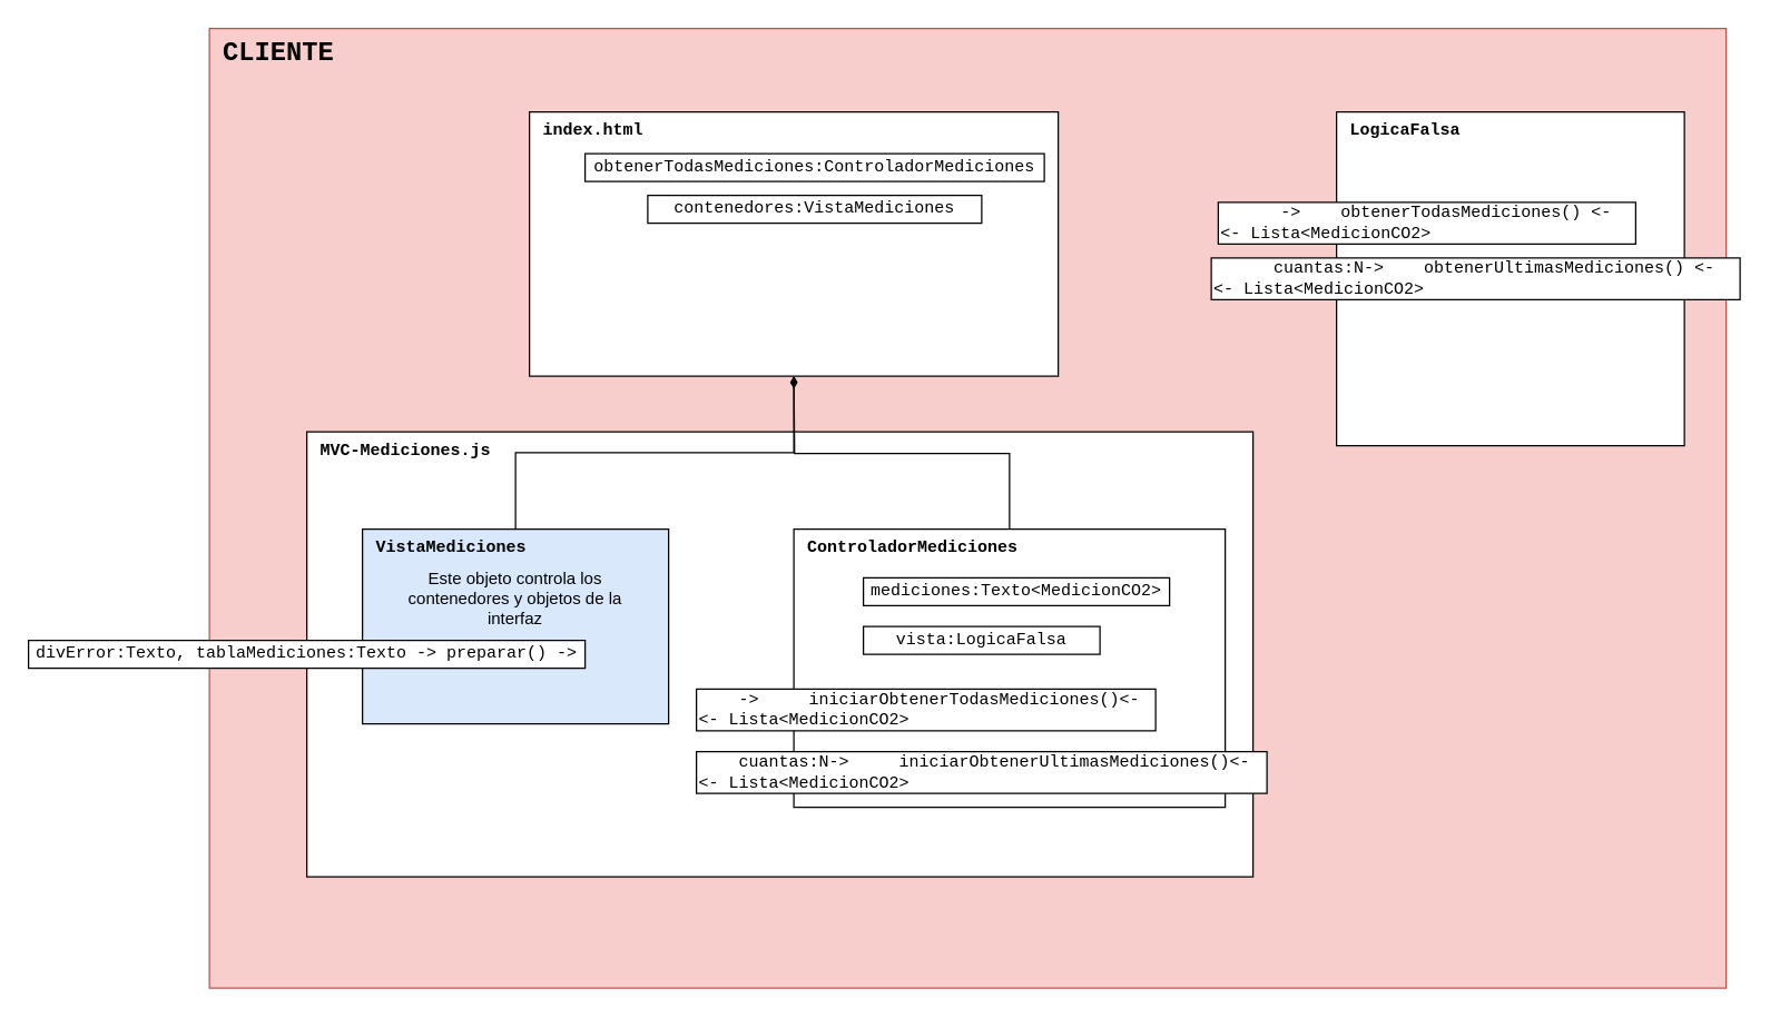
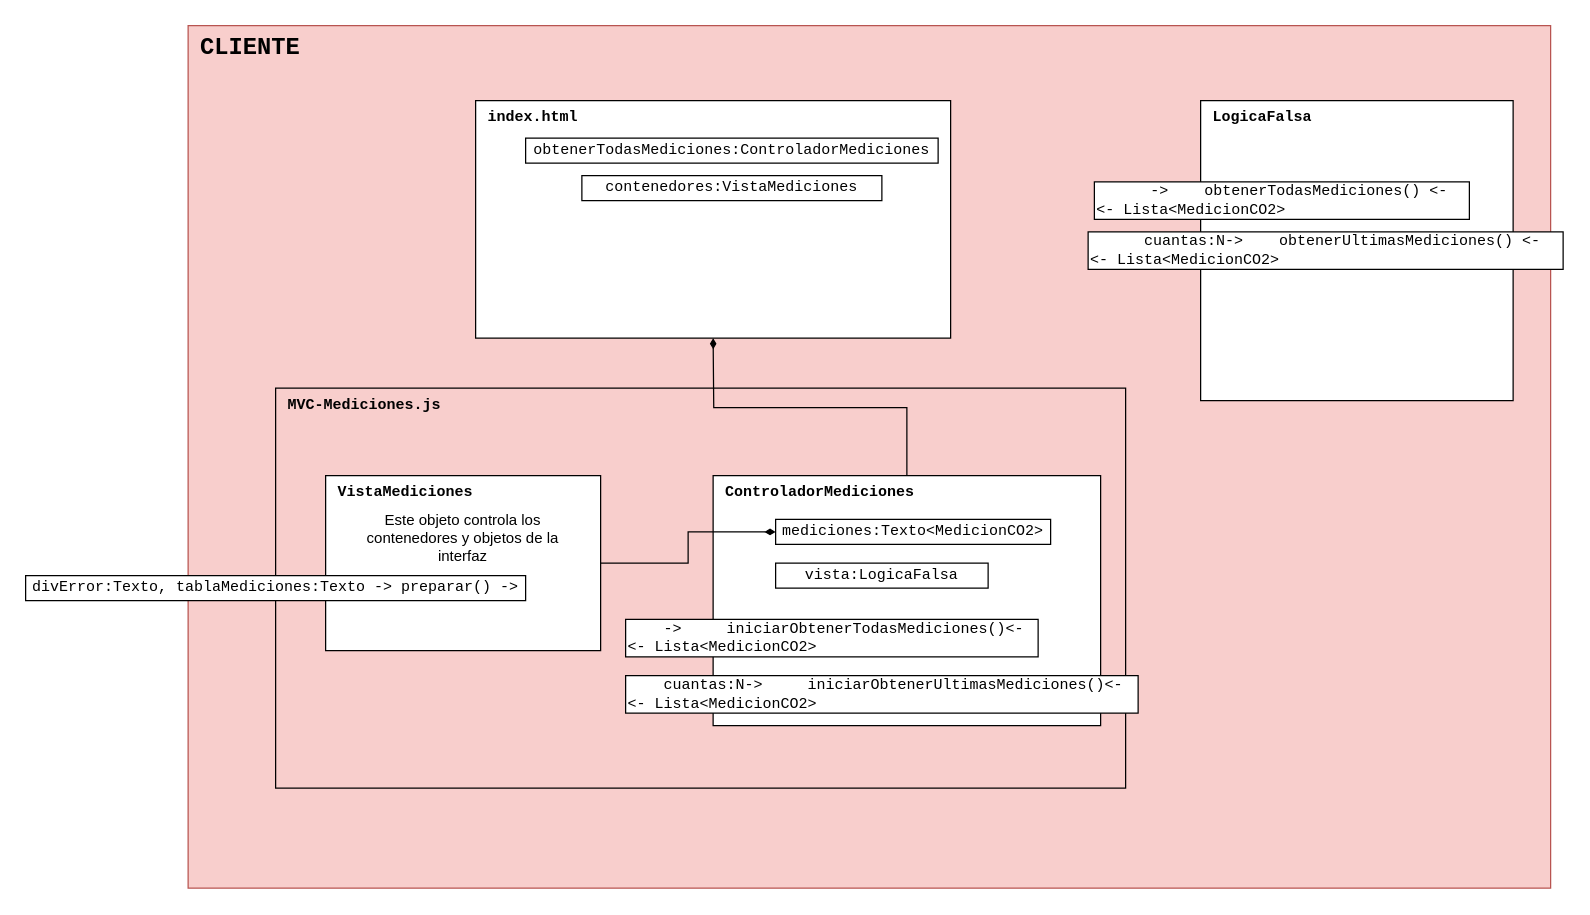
  <mxCell id="0" />
  <mxCell id="1" parent="0" />
  <mxCell id="2" value="&lt;font style=&quot;font-size: 19px&quot; face=&quot;Courier New&quot;&gt;CLIENTE&lt;/font&gt;" style="whiteSpace=wrap;html=1;align=left;verticalAlign=top;fontStyle=1;spacingLeft=8;fillColor=#f8cecc;strokeColor=#b85450;" parent="1" vertex="1"><mxGeometry x="150" y="20" width="1090" height="690" as="geometry" /></mxCell>
  <mxCell id="3" value="LogicaFalsa" style="rounded=0;whiteSpace=wrap;html=1;align=left;verticalAlign=top;fontStyle=1;spacingLeft=8;fontFamily=Courier New;" parent="1" vertex="1"><mxGeometry x="960" y="80" width="250" height="240" as="geometry" /></mxCell>
  <mxCell id="4" value="&amp;nbsp; &amp;nbsp; &amp;nbsp; -&amp;gt;&amp;nbsp; &amp;nbsp; obtenerTodasMediciones() &amp;lt;-&lt;br&gt;&amp;lt;- Lista&amp;lt;MedicionCO2&amp;gt;" style="rounded=0;whiteSpace=wrap;html=1;fontFamily=Courier New;autosize=1;align=left;" parent="1" vertex="1"><mxGeometry x="875" y="145" width="300" height="30" as="geometry" /></mxCell>
- <mxCell id="5" value="MVC-Mediciones.js" style="rounded=0;whiteSpace=wrap;html=1;align=left;verticalAlign=top;fontStyle=1;spacingLeft=8;fontFamily=Courier New;" parent="1" vertex="1"><mxGeometry x="220" y="310" width="680" height="320" as="geometry" /></mxCell>
+ <mxCell id="5" value="MVC-Mediciones.js" style="rounded=0;whiteSpace=wrap;html=1;align=left;verticalAlign=top;fontStyle=1;spacingLeft=8;fontFamily=Courier New;fillColor=#f8cecc;" parent="1" vertex="1"><mxGeometry x="220" y="310" width="680" height="320" as="geometry" /></mxCell>
  <mxCell id="6" style="edgeStyle=orthogonalEdgeStyle;rounded=0;orthogonalLoop=1;jettySize=auto;html=1;endArrow=diamondThin;endFill=1;" parent="1" source="7" edge="1"><mxGeometry relative="1" as="geometry"><mxPoint x="570" y="270" as="targetPoint" /></mxGeometry></mxCell>
  <mxCell id="7" value="ControladorMediciones" style="rounded=0;whiteSpace=wrap;html=1;align=left;verticalAlign=top;fontStyle=1;spacingLeft=8;fontFamily=Courier New;" parent="1" vertex="1"><mxGeometry x="570" y="380" width="310" height="200" as="geometry" /></mxCell>
  <mxCell id="8" value="index.html" style="rounded=0;whiteSpace=wrap;html=1;align=left;verticalAlign=top;fontStyle=1;spacingLeft=8;fontFamily=Courier New;" parent="1" vertex="1"><mxGeometry x="380" y="80" width="380" height="190" as="geometry" /></mxCell>
  <mxCell id="9" value="obtenerTodasMediciones:ControladorMediciones" style="rounded=0;whiteSpace=wrap;html=1;fontFamily=Courier New;autosize=1;" parent="1" vertex="1"><mxGeometry x="420" y="110" width="330" height="20" as="geometry" /></mxCell>
  <mxCell id="10" value="contenedores:VistaMediciones" style="rounded=0;whiteSpace=wrap;html=1;fontFamily=Courier New;autosize=1;" parent="1" vertex="1"><mxGeometry x="465" y="140" width="240" height="20" as="geometry" /></mxCell>
  <mxCell id="11" value="mediciones:Texto&amp;lt;MedicionCO2&amp;gt;" style="rounded=0;whiteSpace=wrap;html=1;fontFamily=Courier New;autosize=1;" parent="1" vertex="1"><mxGeometry x="620" y="415" width="220" height="20" as="geometry" /></mxCell>
  <mxCell id="12" value="&amp;nbsp; &amp;nbsp; -&amp;gt;&amp;nbsp; &amp;nbsp; &amp;nbsp;iniciarObtenerTodasMediciones()&amp;lt;-&lt;br&gt;&lt;span style=&quot;text-align: center&quot;&gt;&amp;lt;- Lista&amp;lt;MedicionCO2&amp;gt;&lt;/span&gt;" style="rounded=0;whiteSpace=wrap;html=1;fontFamily=Courier New;autosize=1;align=left;" parent="1" vertex="1"><mxGeometry x="500" y="495" width="330" height="30" as="geometry" /></mxCell>
- <mxCell id="13" style="edgeStyle=orthogonalEdgeStyle;rounded=0;orthogonalLoop=1;jettySize=auto;html=1;endArrow=diamondThin;endFill=1;" parent="1" source="14" target="8" edge="1"><mxGeometry relative="1" as="geometry" /></mxCell>
- <mxCell id="14" value="VistaMediciones" style="rounded=0;whiteSpace=wrap;html=1;align=left;verticalAlign=top;fontStyle=1;spacingLeft=8;fontFamily=Courier New;fillColor=#dae8fc;" parent="1" vertex="1"><mxGeometry x="260" y="380" width="220" height="140" as="geometry" /></mxCell>
+ <mxCell id="13" style="edgeStyle=orthogonalEdgeStyle;rounded=0;orthogonalLoop=1;jettySize=auto;html=1;endArrow=diamondThin;endFill=1;" parent="1" source="14" target="11" edge="1"><mxGeometry relative="1" as="geometry" /></mxCell>
+ <mxCell id="14" value="VistaMediciones" style="rounded=0;whiteSpace=wrap;html=1;align=left;verticalAlign=top;fontStyle=1;spacingLeft=8;fontFamily=Courier New;" parent="1" vertex="1"><mxGeometry x="260" y="380" width="220" height="140" as="geometry" /></mxCell>
  <mxCell id="15" value="divError:Texto, tablaMediciones:Texto -&amp;gt; preparar() -&amp;gt;" style="rounded=0;whiteSpace=wrap;html=1;fontFamily=Courier New;autosize=1;" parent="1" vertex="1"><mxGeometry x="20" y="460" width="400" height="20" as="geometry" /></mxCell>
  <mxCell id="16" value="vista:LogicaFalsa" style="rounded=0;whiteSpace=wrap;html=1;fontFamily=Courier New;autosize=1;" parent="1" vertex="1"><mxGeometry x="620" y="450" width="170" height="20" as="geometry" /></mxCell>
  <mxCell id="17" value="Este objeto controla los contenedores y objetos de la interfaz" style="text;html=1;strokeColor=none;fillColor=none;align=center;verticalAlign=middle;whiteSpace=wrap;rounded=0;" parent="1" vertex="1"><mxGeometry x="285" y="420" width="170" height="20" as="geometry" /></mxCell>
  <mxCell id="18" value="&amp;nbsp; &amp;nbsp; &amp;nbsp; cuantas:N-&amp;gt;&amp;nbsp; &amp;nbsp; obtenerUltimasMediciones() &amp;lt;-&lt;br&gt;&amp;lt;- Lista&amp;lt;MedicionCO2&amp;gt;" style="rounded=0;whiteSpace=wrap;html=1;fontFamily=Courier New;autosize=1;align=left;" vertex="1" parent="1"><mxGeometry x="870" y="185" width="380" height="30" as="geometry" /></mxCell>
  <mxCell id="19" value="&amp;nbsp; &amp;nbsp; cuantas:N-&amp;gt;&amp;nbsp; &amp;nbsp; &amp;nbsp;iniciarObtenerUltimasMediciones()&amp;lt;-&lt;br&gt;&lt;span style=&quot;text-align: center&quot;&gt;&amp;lt;- Lista&amp;lt;MedicionCO2&amp;gt;&lt;/span&gt;" style="rounded=0;whiteSpace=wrap;html=1;fontFamily=Courier New;autosize=1;align=left;" vertex="1" parent="1"><mxGeometry x="500" y="540" width="410" height="30" as="geometry" /></mxCell>
